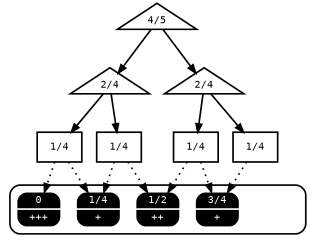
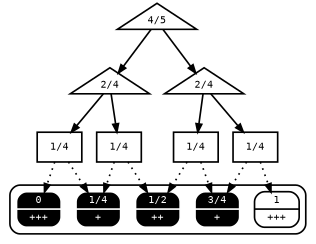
  digraph {
    fontname="DejaVu Sans Mono"
    penwidth=2
    node [fontname="DejaVu Sans Mono" fontsize=12 penwidth=2 shape=Mrecord]
    edge [fontname="DejaVu Sans Mono" penwidth=2 style=dotted]
    n1 [color=white fillcolor=black fontcolor=white label="{ <f_0_0> 0 | <f_0_1> +++ }" style=filled]
    n2 [color=white fillcolor=black fontcolor=white label="{ <f_0_0> 1/4 | <f_0_1> + }" style=filled]
    n3 [color=white fillcolor=black fontcolor=white label="{ <f_0_0> 1/2 | <f_0_1> ++ }" style=filled]
    n4 [color=white fillcolor=black fontcolor=white label="{ <f_0_0> 3/4 | <f_0_1> + }" style=filled]
+   n5 [label="{ <f_0_0> 1 | <f_0_1> +++ }"]
    n6 [label="4/5" shape=triangle]
    n7 [label="2/4" shape=triangle]
    n8 [label="2/4" shape=triangle]
    n9 [label="1/4" shape=box]
    n10 [label="1/4" shape=box]
    n11 [label="1/4" shape=box]
    n12 [label="1/4" shape=box]
    subgraph cluster_1 {
      style=rounded
      n1
      n2
      n3
      n4
+     n5
    }
    n6 -> n7 [style=""]
    n6 -> n8 [style=""]
    n7 -> n9 [style=""]
    n7 -> n10 [style=""]
    n8 -> n11 [style=""]
    n8 -> n12 [style=""]
    n9 -> n1
    n9 -> n2
    n10 -> n2
    n10 -> n3
    n11 -> n3
    n11 -> n4
    n12 -> n4
+   n12 -> n5
  }
